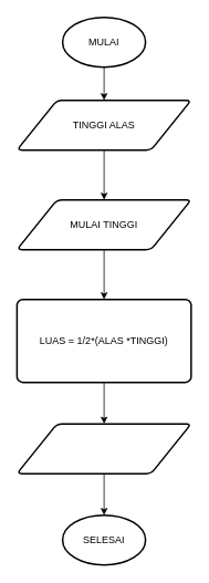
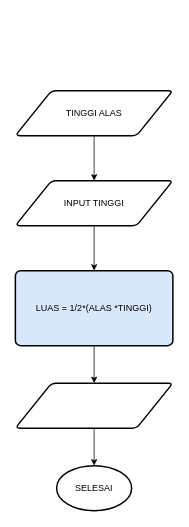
  <mxCell id="0" />
  <mxCell id="1" parent="0" />
- <mxCell id="2" style="edgeStyle=orthogonalEdgeStyle;rounded=0;orthogonalLoop=1;jettySize=auto;html=1;entryX=0.5;entryY=0;entryDx=0;entryDy=0;" edge="1" parent="1" source="3" target="5"><mxGeometry relative="1" as="geometry" /></mxCell>
- <mxCell id="3" value="MULAI" style="strokeWidth=2;html=1;shape=mxgraph.flowchart.start_1;whiteSpace=wrap;" vertex="1" parent="1"><mxGeometry x="75" y="20" width="100" height="60" as="geometry" /></mxCell>
  <mxCell id="4" style="edgeStyle=orthogonalEdgeStyle;rounded=0;orthogonalLoop=1;jettySize=auto;html=1;entryX=0.5;entryY=0;entryDx=0;entryDy=0;" edge="1" parent="1" source="5" target="7"><mxGeometry relative="1" as="geometry" /></mxCell>
  <mxCell id="5" value="TINGGI ALAS" style="shape=parallelogram;html=1;strokeWidth=2;perimeter=parallelogramPerimeter;whiteSpace=wrap;rounded=1;arcSize=12;size=0.23;" vertex="1" parent="1"><mxGeometry x="20" y="120" width="210" height="60" as="geometry" /></mxCell>
  <mxCell id="6" style="edgeStyle=orthogonalEdgeStyle;rounded=0;orthogonalLoop=1;jettySize=auto;html=1;exitX=0.5;exitY=1;exitDx=0;exitDy=0;entryX=0.5;entryY=0;entryDx=0;entryDy=0;" edge="1" parent="1" source="7" target="9"><mxGeometry relative="1" as="geometry" /></mxCell>
- <mxCell id="7" value="MULAI TINGGI" style="shape=parallelogram;html=1;strokeWidth=2;perimeter=parallelogramPerimeter;whiteSpace=wrap;rounded=1;arcSize=12;size=0.23;" vertex="1" parent="1"><mxGeometry x="20" y="240" width="210" height="60" as="geometry" /></mxCell>
+ <mxCell id="7" value="INPUT TINGGI" style="shape=parallelogram;html=1;strokeWidth=2;perimeter=parallelogramPerimeter;whiteSpace=wrap;rounded=1;arcSize=12;size=0.23;" vertex="1" parent="1"><mxGeometry x="20" y="240" width="210" height="60" as="geometry" /></mxCell>
  <mxCell id="8" value="" style="edgeStyle=orthogonalEdgeStyle;rounded=0;orthogonalLoop=1;jettySize=auto;html=1;" edge="1" parent="1" source="9" target="12"><mxGeometry relative="1" as="geometry" /></mxCell>
- <mxCell id="9" value="LUAS = 1/2*(ALAS *TINGGI)" style="rounded=1;whiteSpace=wrap;html=1;absoluteArcSize=1;arcSize=14;strokeWidth=2;" vertex="1" parent="1"><mxGeometry x="20" y="360" width="210" height="100" as="geometry" /></mxCell>
+ <mxCell id="9" value="LUAS = 1/2*(ALAS *TINGGI)" style="rounded=1;whiteSpace=wrap;html=1;absoluteArcSize=1;arcSize=14;strokeWidth=2;fillColor=#dae8fc;" vertex="1" parent="1"><mxGeometry x="20" y="360" width="210" height="100" as="geometry" /></mxCell>
  <mxCell id="10" value="SELESAI" style="strokeWidth=2;html=1;shape=mxgraph.flowchart.start_1;whiteSpace=wrap;" vertex="1" parent="1"><mxGeometry x="75" y="620" width="100" height="60" as="geometry" /></mxCell>
  <mxCell id="11" value="" style="edgeStyle=orthogonalEdgeStyle;rounded=0;orthogonalLoop=1;jettySize=auto;html=1;" edge="1" parent="1" source="12" target="10"><mxGeometry relative="1" as="geometry" /></mxCell>
  <mxCell id="12" value="" style="shape=parallelogram;html=1;strokeWidth=2;perimeter=parallelogramPerimeter;whiteSpace=wrap;rounded=1;arcSize=12;size=0.23;" vertex="1" parent="1"><mxGeometry x="20" y="510" width="210" height="60" as="geometry" /></mxCell>
